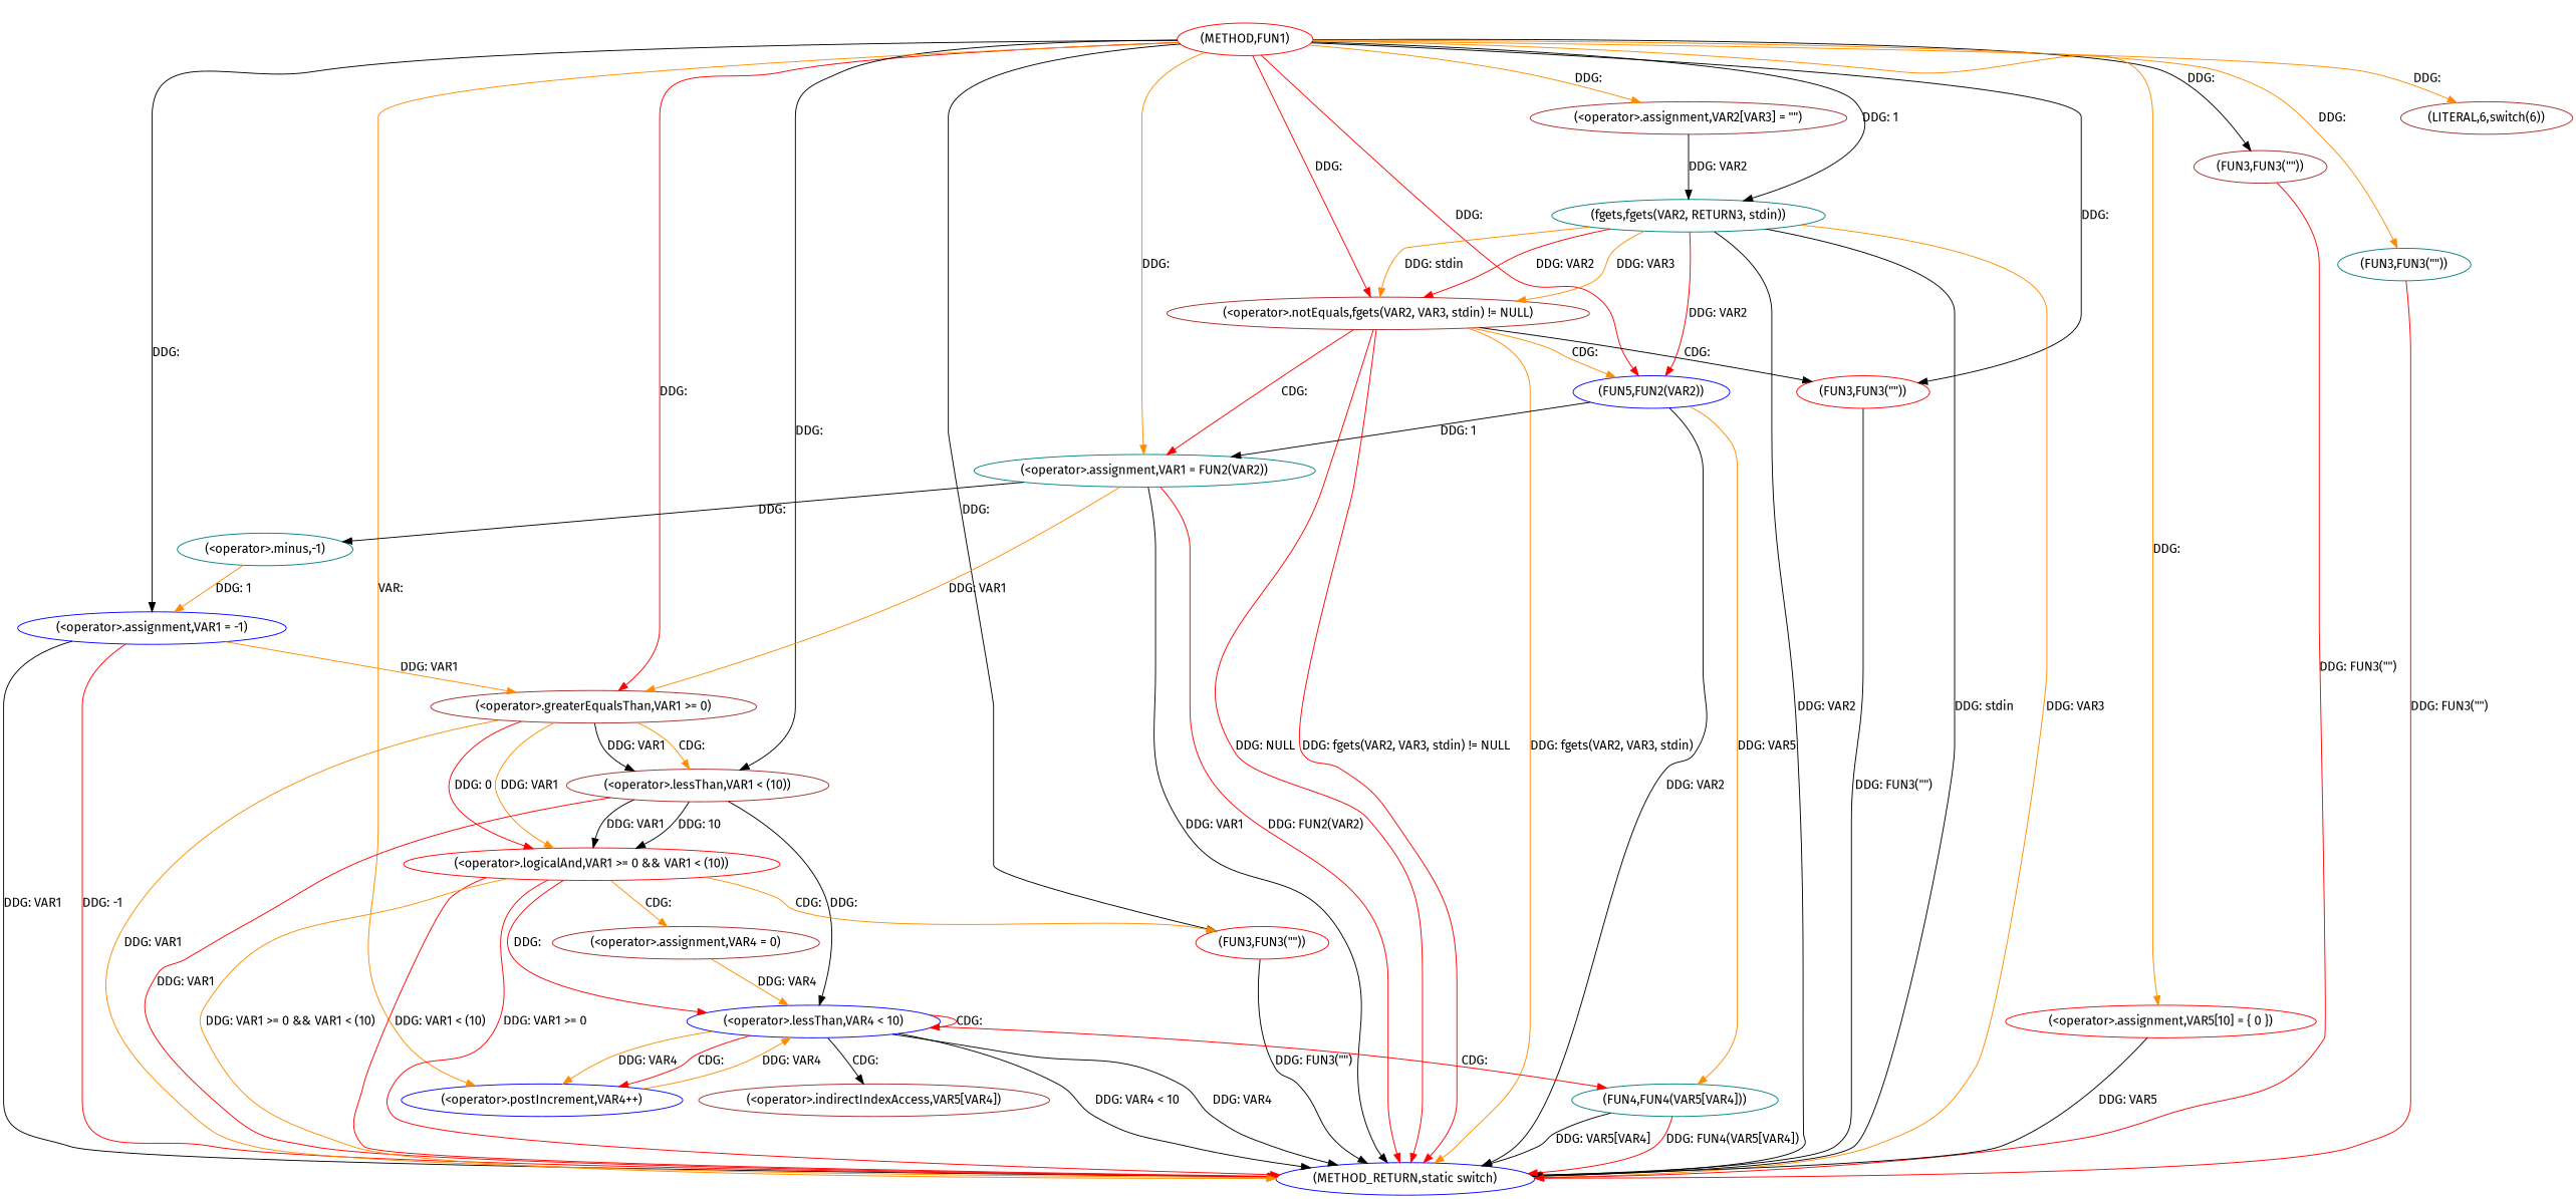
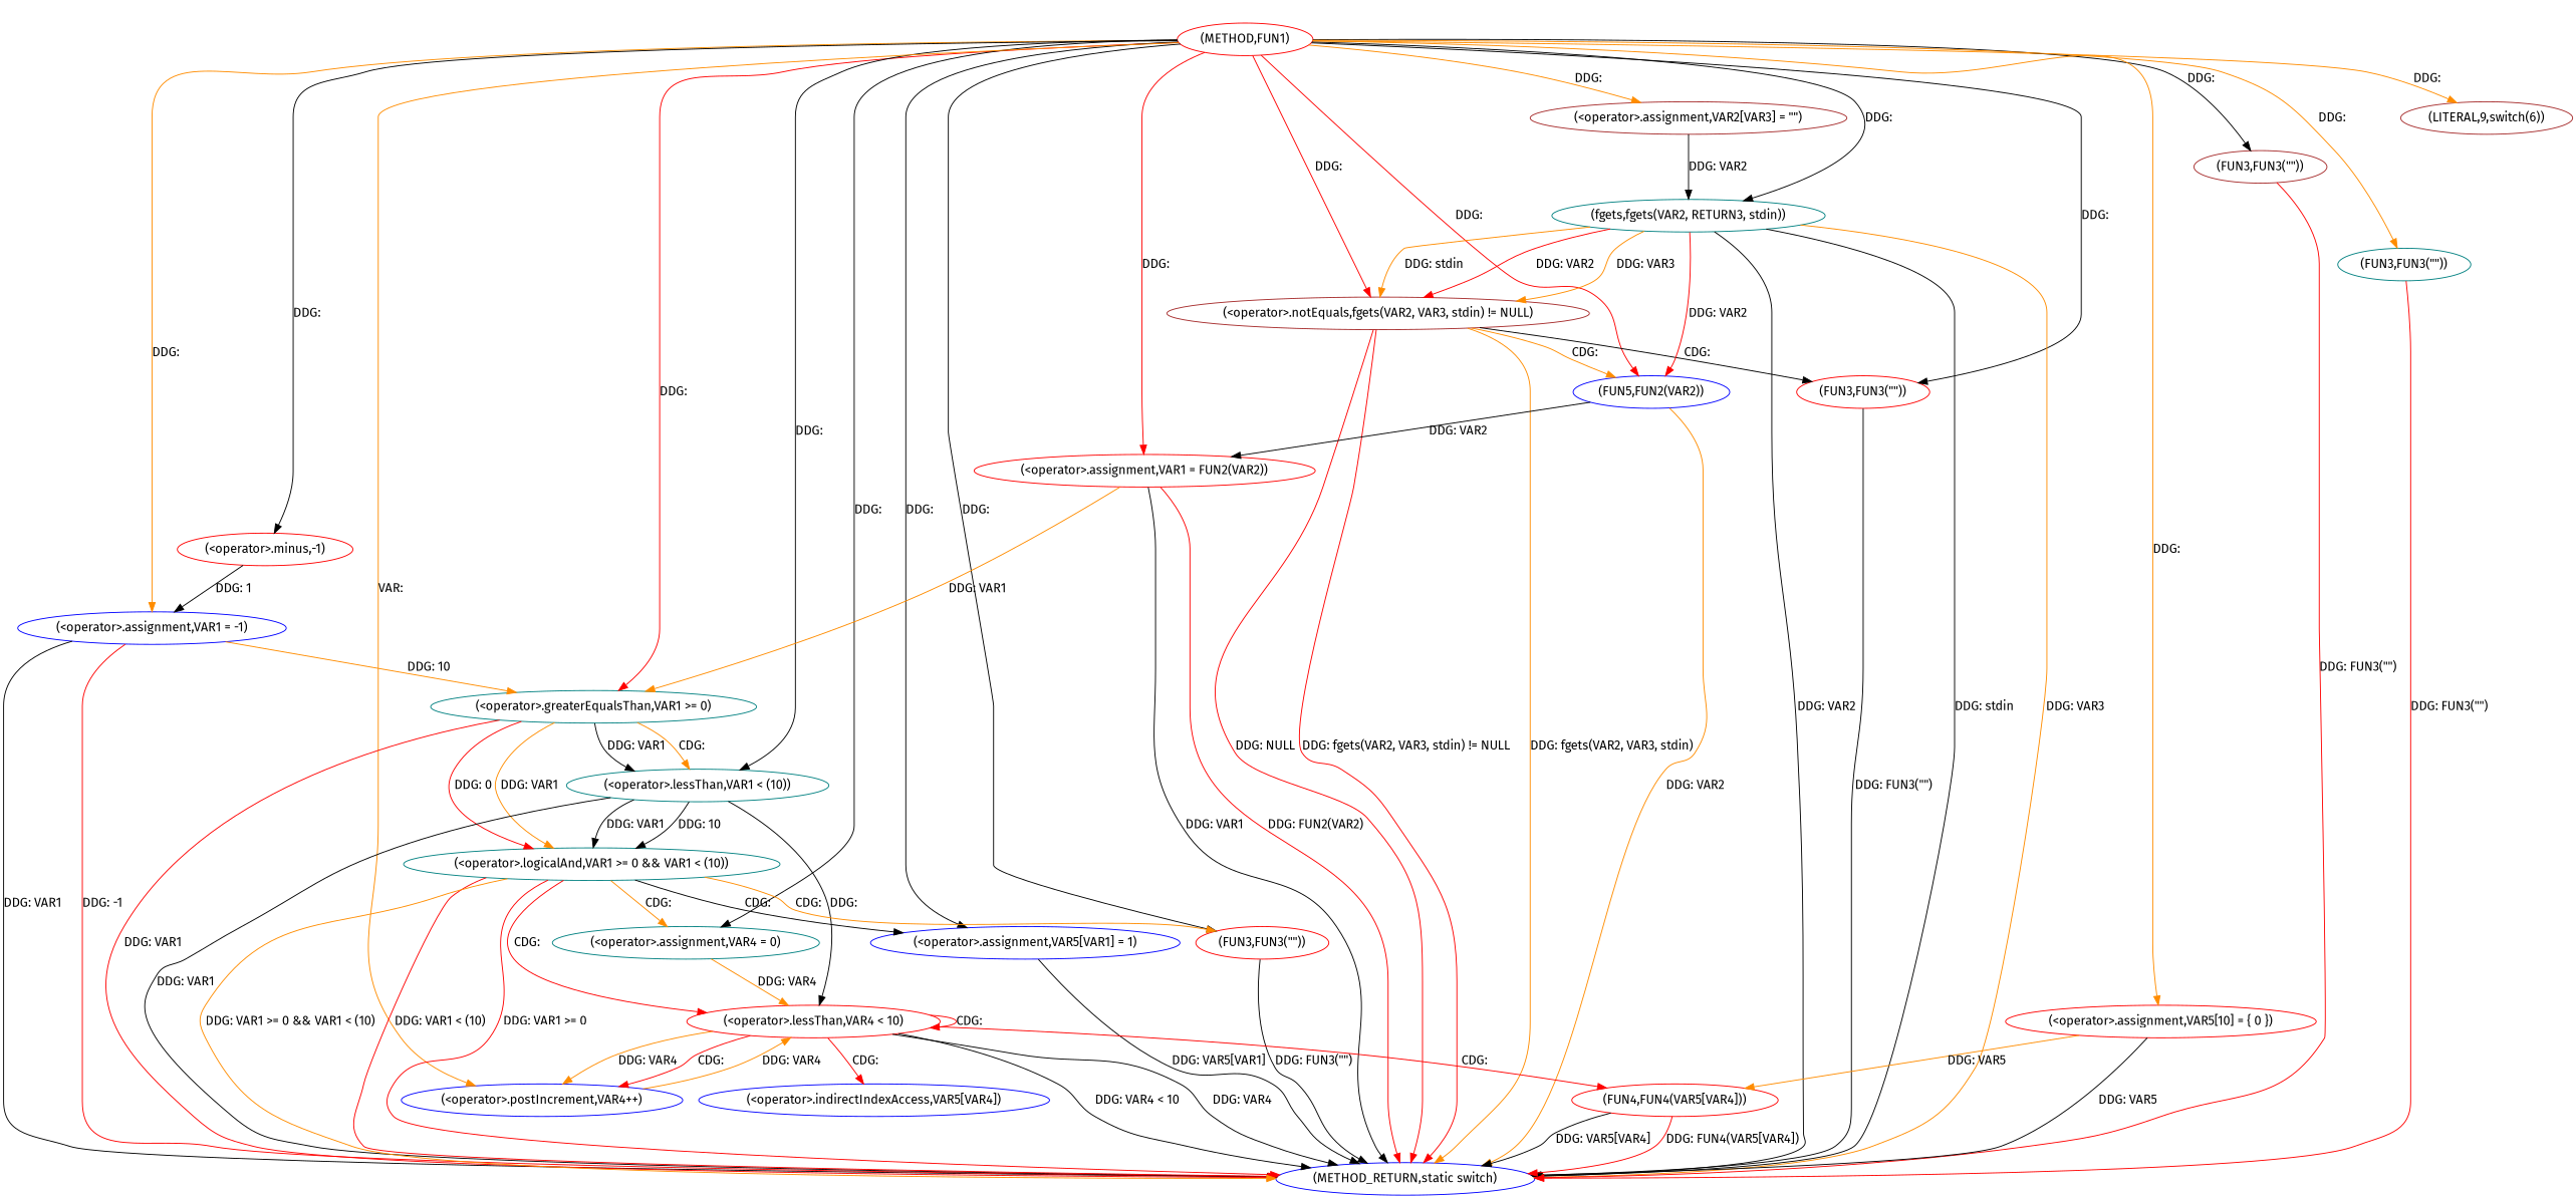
  digraph {
    fontname="Fira Sans"
    node [color=teal fontname="Fira Sans"]
    edge [color=black fontname="Fira Sans"]
    n1 [color=red label="(METHOD,FUN1)"]
    n2 [color=blue label="(<operator>.assignment,VAR1 = -1)"]
-   n3 [label="(<operator>.minus,-1)"]
-   n4 [color=brown label="(LITERAL,6,switch(6))"]
+   n3 [color=red label="(<operator>.minus,-1)"]
+   n4 [color=brown label="(LITERAL,9,switch(6))"]
    n5 [color=brown label="(<operator>.assignment,VAR2[VAR3] = \"\")"]
    n6 [color=brown label="(<operator>.notEquals,fgets(VAR2, VAR3, stdin) != NULL)"]
    n7 [label="(fgets,fgets(VAR2, RETURN3, stdin))"]
-   n8 [label="(<operator>.assignment,VAR1 = FUN2(VAR2))"]
+   n8 [color=red label="(<operator>.assignment,VAR1 = FUN2(VAR2))"]
    n9 [color=blue label="(FUN5,FUN2(VAR2))"]
    n10 [color=red label="(FUN3,FUN3(\"\"))"]
    n11 [color=brown label="(FUN3,FUN3(\"\"))"]
    n12 [color=red label="(<operator>.assignment,VAR5[10] = { 0 })"]
-   n13 [color=brown label="(<operator>.greaterEqualsThan,VAR1 >= 0)"]
-   n14 [color=brown label="(<operator>.lessThan,VAR1 < (10))"]
-   n16 [color=brown label="(<operator>.assignment,VAR4 = 0)"]
+   n13 [label="(<operator>.greaterEqualsThan,VAR1 >= 0)"]
+   n14 [label="(<operator>.lessThan,VAR1 < (10))"]
+   n15 [color=blue label="(<operator>.assignment,VAR5[VAR1] = 1)"]
+   n16 [label="(<operator>.assignment,VAR4 = 0)"]
    n17 [color=blue label="(<operator>.postIncrement,VAR4++)"]
    n18 [color=red label="(FUN3,FUN3(\"\"))"]
    n19 [label="(FUN3,FUN3(\"\"))"]
    n20 [color=blue label="(METHOD_RETURN,static switch)"]
-   n21 [label="(FUN4,FUN4(VAR5[VAR4]))"]
-   n22 [color=red label="(<operator>.logicalAnd,VAR1 >= 0 && VAR1 < (10))"]
-   n23 [color=blue label="(<operator>.lessThan,VAR4 < 10)"]
-   n24 [color=brown label="(<operator>.indirectIndexAccess,VAR5[VAR4])"]
-   n1 -> n2 [label="DDG: "]
-   n8 -> n3 [label="DDG: "]
+   n21 [color=red label="(FUN4,FUN4(VAR5[VAR4]))"]
+   n22 [label="(<operator>.logicalAnd,VAR1 >= 0 && VAR1 < (10))"]
+   n23 [color=red label="(<operator>.lessThan,VAR4 < 10)"]
+   n24 [color=blue label="(<operator>.indirectIndexAccess,VAR5[VAR4])"]
+   n1 -> n2 [color=darkorange label="DDG: "]
+   n1 -> n3 [label="DDG: "]
    n1 -> n4 [color=darkorange label="DDG: "]
    n1 -> n5 [color=darkorange label="DDG: "]
    n1 -> n6 [color=red label="DDG: "]
-   n1 -> n7 [label="DDG: 1"]
-   n1 -> n8 [color=darkorange label="DDG: "]
+   n1 -> n7 [label="DDG: "]
+   n1 -> n8 [color=red label="DDG: "]
    n1 -> n9 [color=red label="DDG: "]
    n1 -> n10 [label="DDG: "]
    n1 -> n11 [label="DDG: "]
    n1 -> n12 [color=darkorange label="DDG: "]
    n1 -> n13 [color=red label="DDG: "]
    n1 -> n14 [label="DDG: "]
+   n1 -> n15 [label="DDG: "]
+   n1 -> n16 [label="DDG: "]
    n1 -> n17 [color=darkorange label="VAR: "]
    n1 -> n18 [label="DDG: "]
    n1 -> n19 [color=darkorange label="DDG: "]
-   n2 -> n13 [color=darkorange label="DDG: VAR1"]
+   n2 -> n13 [color=darkorange label="DDG: 10"]
    n2 -> n20 [label="DDG: VAR1"]
    n2 -> n20 [color=red label="DDG: -1"]
-   n3 -> n2 [color=darkorange label="DDG: 1"]
+   n3 -> n2 [label="DDG: 1"]
    n5 -> n7 [label="DDG: VAR2"]
-   n6 -> n8 [color=red label="CDG: "]
    n6 -> n9 [color=darkorange label="CDG: "]
    n6 -> n10 [label="CDG: "]
    n6 -> n20 [color=red label="DDG: fgets(VAR2, VAR3, stdin) != NULL"]
    n6 -> n20 [color=darkorange label="DDG: fgets(VAR2, VAR3, stdin)"]
    n6 -> n20 [color=red label="DDG: NULL"]
    n7 -> n6 [color=red label="DDG: VAR2"]
    n7 -> n6 [color=darkorange label="DDG: VAR3"]
    n7 -> n6 [color=darkorange label="DDG: stdin"]
    n7 -> n9 [color=red label="DDG: VAR2"]
    n7 -> n20 [label="DDG: VAR2"]
    n7 -> n20 [label="DDG: stdin"]
    n7 -> n20 [color=darkorange label="DDG: VAR3"]
    n8 -> n13 [color=darkorange label="DDG: VAR1"]
    n8 -> n20 [label="DDG: VAR1"]
    n8 -> n20 [color=red label="DDG: FUN2(VAR2)"]
-   n9 -> n8 [label="DDG: 1"]
-   n9 -> n20 [label="DDG: VAR2"]
+   n9 -> n8 [label="DDG: VAR2"]
+   n9 -> n20 [color=darkorange label="DDG: VAR2"]
    n10 -> n20 [label="DDG: FUN3(\"\")"]
    n11 -> n20 [color=red label="DDG: FUN3(\"\")"]
    n12 -> n20 [label="DDG: VAR5"]
-   n9 -> n21 [color=darkorange label="DDG: VAR5"]
+   n12 -> n21 [color=darkorange label="DDG: VAR5"]
    n13 -> n14 [label="DDG: VAR1"]
    n13 -> n14 [color=darkorange label="CDG: "]
-   n13 -> n20 [color=darkorange label="DDG: VAR1"]
+   n13 -> n20 [color=red label="DDG: VAR1"]
    n13 -> n22 [color=darkorange label="DDG: VAR1"]
    n13 -> n22 [color=red label="DDG: 0"]
-   n14 -> n20 [color=red label="DDG: VAR1"]
+   n14 -> n20 [label="DDG: VAR1"]
    n14 -> n22 [label="DDG: VAR1"]
    n14 -> n22 [label="DDG: 10"]
    n14 -> n23 [label="DDG: "]
+   n15 -> n20 [label="DDG: VAR5[VAR1]"]
    n16 -> n23 [color=darkorange label="DDG: VAR4"]
    n17 -> n23 [color=darkorange label="DDG: VAR4"]
    n18 -> n20 [label="DDG: FUN3(\"\")"]
    n19 -> n20 [color=red label="DDG: FUN3(\"\")"]
    n21 -> n20 [color=red label="DDG: FUN4(VAR5[VAR4])"]
    n21 -> n20 [label="DDG: VAR5[VAR4]"]
+   n22 -> n15 [label="CDG: "]
    n22 -> n16 [color=darkorange label="CDG: "]
    n22 -> n18 [color=darkorange label="CDG: "]
    n22 -> n20 [color=red label="DDG: VAR1 < (10)"]
    n22 -> n20 [color=red label="DDG: VAR1 >= 0"]
    n22 -> n20 [color=darkorange label="DDG: VAR1 >= 0 && VAR1 < (10)"]
-   n22 -> n23 [color=red label="DDG: "]
+   n22 -> n23 [color=red label="CDG: "]
    n23 -> n17 [color=darkorange label="DDG: VAR4"]
    n23 -> n17 [color=red label="CDG: "]
    n23 -> n20 [label="DDG: VAR4 < 10"]
    n23 -> n20 [label="DDG: VAR4"]
    n23 -> n21 [color=red label="CDG: "]
    n23 -> n23 [color=red label="CDG: "]
-   n23 -> n24 [label="CDG: "]
+   n23 -> n24 [color=red label="CDG: "]
  }
